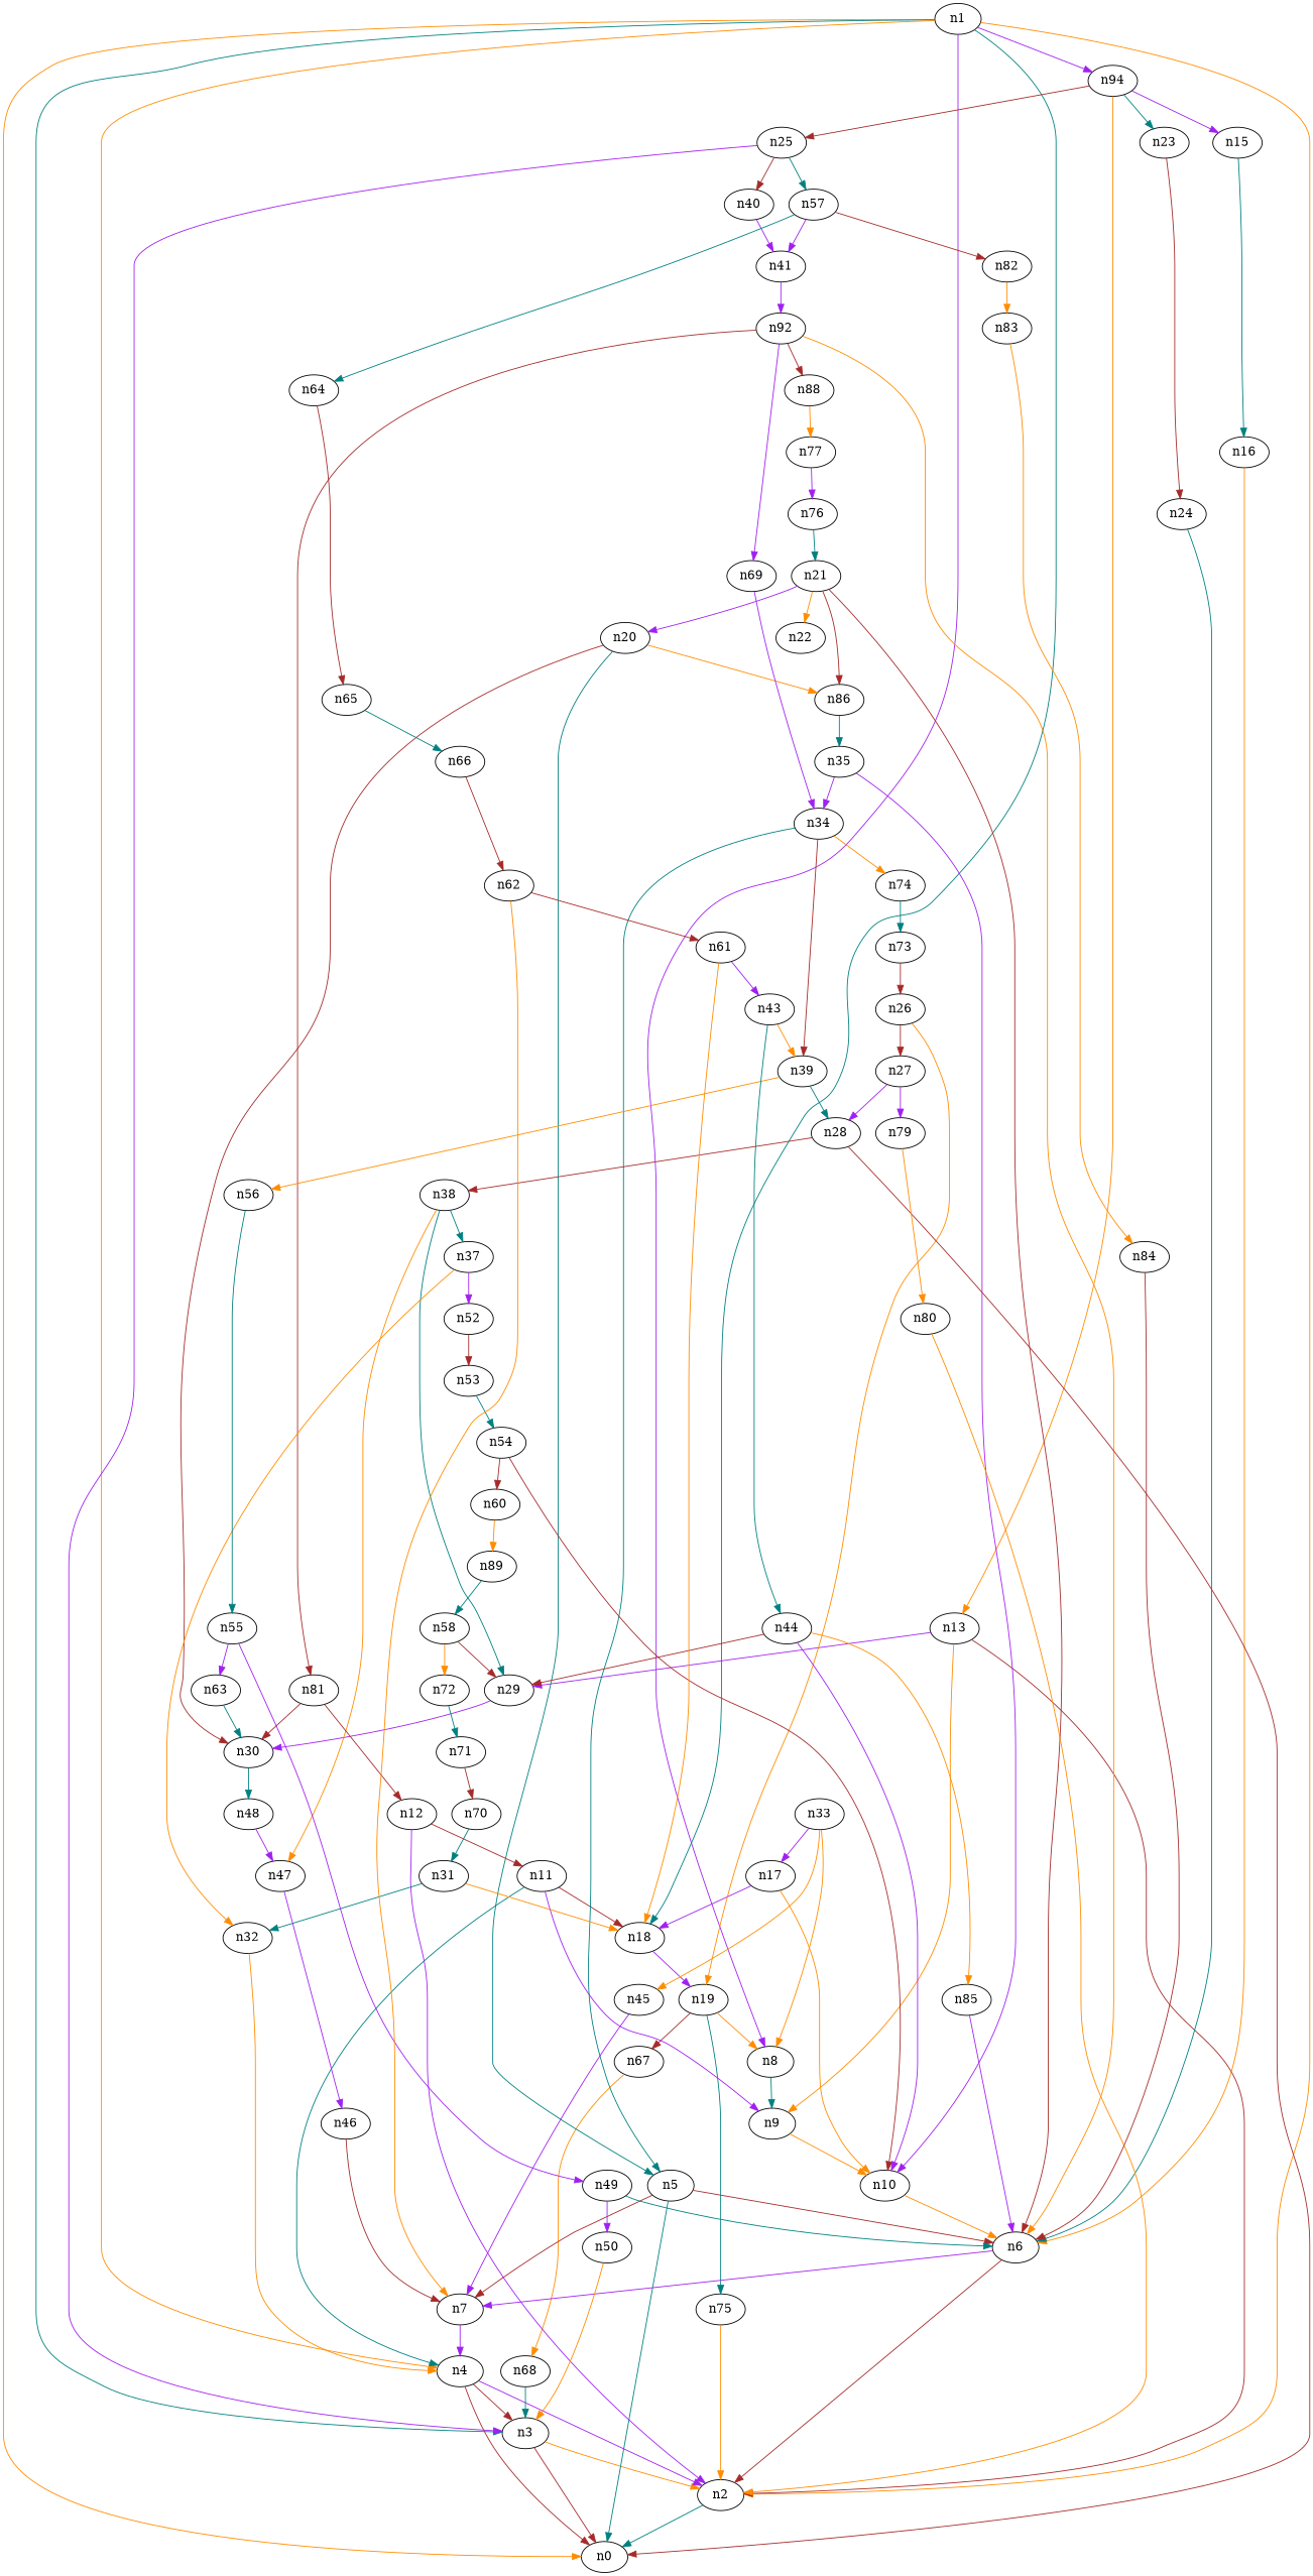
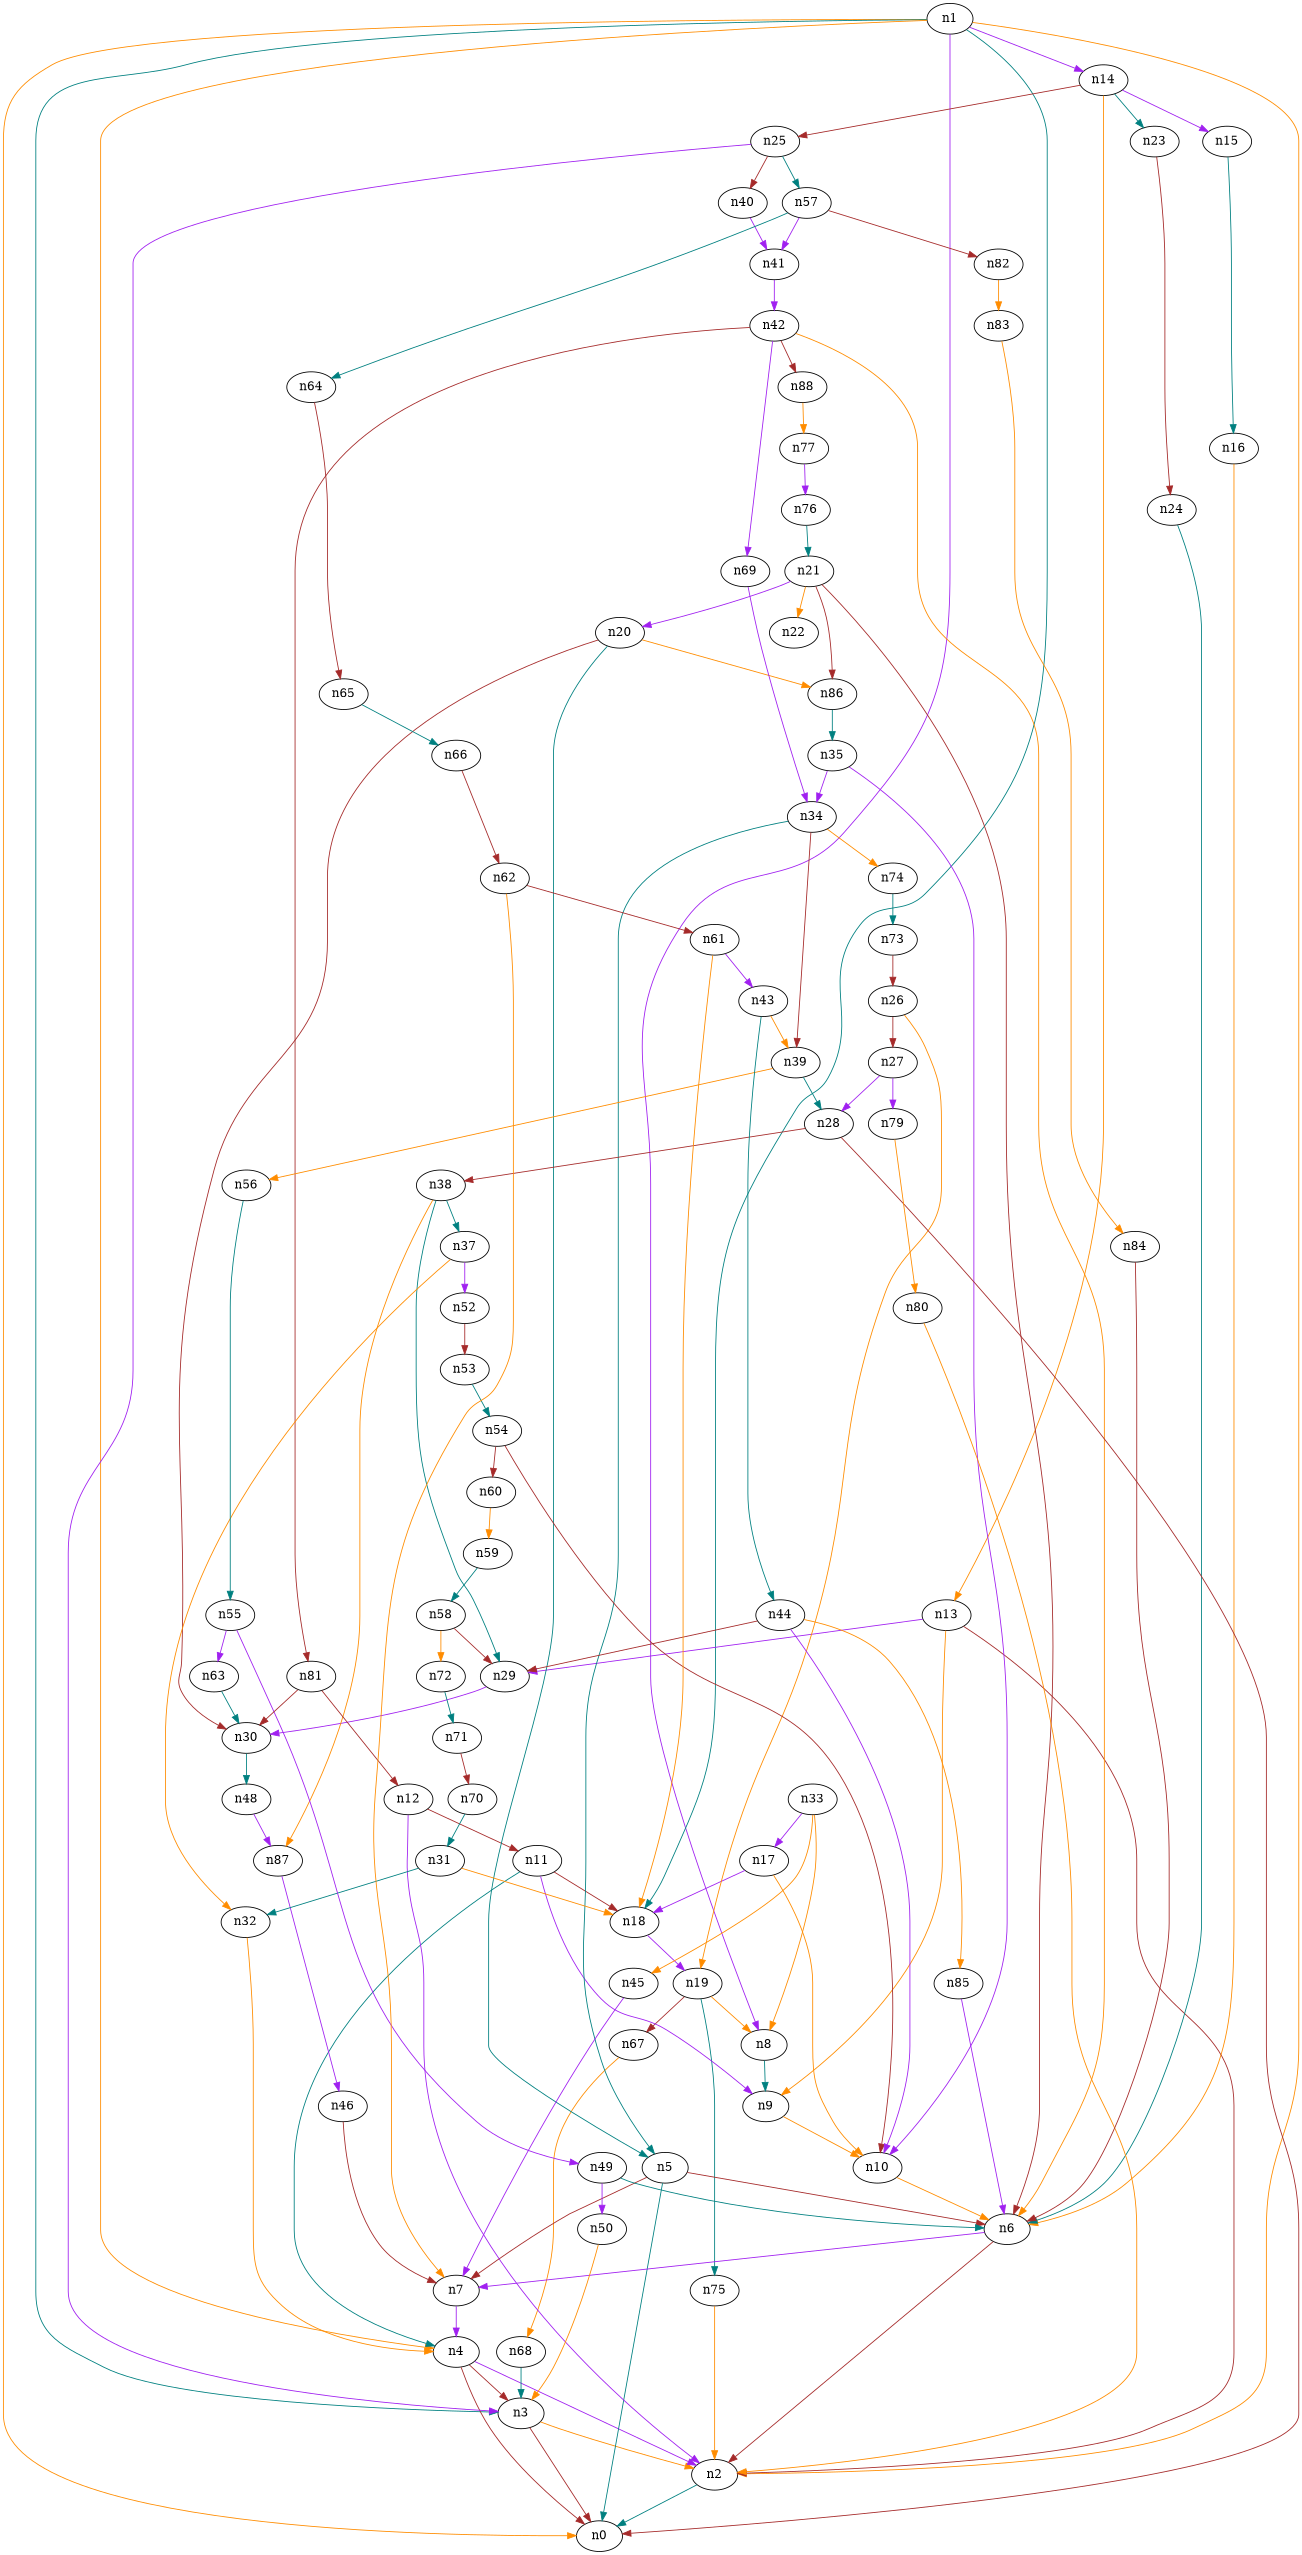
  digraph {
    edge [color=darkorange]
    n1
    n0
    n2
    n3
    n4
    n8
-   n14 [label=n94]
+   n14
    n18
    n9
    n13
    n15
    n23
    n25
    n19
    n10
    n29
    n16
    n24
    n40
    n57
    n67
    n75
    n5
    n7
    n6
    n11
    n12
    n30
    n48
    n41
    n64
    n82
    n17
    n68
    n20
    n36 [label=n86]
    n35
-   n47
+   n47 [label=n87]
    n34
    n21
    n22
-   n42 [label=n92]
+   n42
    n65
    n83
    n26
    n27
    n28
    n79
    n38
    n80
    n37
    n32
    n52
    n46
    n31
    n33
    n45
    n39
    n74
    n56
    n73
    n55
    n53
    n54
    n49
    n63
    n69
    n78 [label=n88]
    n81
    n77
    n76
    n43
    n44
    n85
    n50
    n60
-   n59 [label=n89]
+   n59
    n58
    n66
    n84
    n72
    n71
    n70
    n61
    n62
    n1 -> n0
    n1 -> n2
    n1 -> n3 [color=teal]
    n1 -> n4
    n1 -> n8 [color=purple]
    n1 -> n14 [color=purple]
    n1 -> n18 [color=teal]
    n2 -> n0 [color=teal]
    n3 -> n0 [color=brown]
    n3 -> n2
    n4 -> n0 [color=brown]
    n4 -> n2 [color=purple]
    n4 -> n3 [color=brown]
    n8 -> n9 [color=teal]
    n14 -> n13
    n14 -> n15 [color=purple]
    n14 -> n23 [color=teal]
    n14 -> n25 [color=brown]
    n18 -> n19 [color=purple]
    n9 -> n10
    n13 -> n2 [color=brown]
    n13 -> n9
    n13 -> n29 [color=purple]
    n15 -> n16 [color=teal]
    n23 -> n24 [color=brown]
    n25 -> n3 [color=purple]
    n25 -> n40 [color=brown]
    n25 -> n57 [color=teal]
    n19 -> n8
    n19 -> n67 [color=brown]
    n19 -> n75 [color=teal]
    n10 -> n6
    n29 -> n30 [color=purple]
    n16 -> n6
    n24 -> n6 [color=teal]
    n40 -> n41 [color=purple]
    n57 -> n41 [color=purple]
    n57 -> n64 [color=teal]
    n57 -> n82 [color=brown]
    n67 -> n68
    n75 -> n2
    n5 -> n0 [color=teal]
    n5 -> n7 [color=brown]
    n5 -> n6 [color=brown]
    n7 -> n4 [color=purple]
    n6 -> n2 [color=brown]
    n6 -> n7 [color=purple]
    n11 -> n4 [color=teal]
    n11 -> n18 [color=brown]
    n11 -> n9 [color=purple]
    n12 -> n2 [color=purple]
    n12 -> n11 [color=brown]
    n30 -> n48 [color=teal]
    n48 -> n47 [color=purple]
    n41 -> n42 [color=purple]
    n64 -> n65 [color=brown]
    n82 -> n83
    n17 -> n18 [color=purple]
    n17 -> n10
    n68 -> n3 [color=teal]
    n20 -> n5 [color=teal]
    n20 -> n30 [color=brown]
    n20 -> n36
    n36 -> n35 [color=teal]
    n35 -> n10 [color=purple]
    n35 -> n34 [color=purple]
    n47 -> n46 [color=purple]
    n34 -> n5 [color=teal]
    n34 -> n39 [color=brown]
    n34 -> n74
    n21 -> n6 [color=brown]
    n21 -> n20 [color=purple]
    n21 -> n36 [color=brown]
    n21 -> n22
    n42 -> n6
    n42 -> n69 [color=purple]
    n42 -> n78 [color=brown]
    n42 -> n81 [color=brown]
    n65 -> n66 [color=teal]
    n83 -> n84
    n26 -> n19
    n26 -> n27 [color=brown]
    n27 -> n28 [color=purple]
    n27 -> n79 [color=purple]
    n28 -> n0 [color=brown]
    n28 -> n38 [color=brown]
    n79 -> n80
    n38 -> n29 [color=teal]
    n38 -> n47
    n38 -> n37 [color=teal]
    n80 -> n2
    n37 -> n32
    n37 -> n52 [color=purple]
    n32 -> n4
    n52 -> n53 [color=brown]
    n46 -> n7 [color=brown]
    n31 -> n18
    n31 -> n32 [color=teal]
    n33 -> n8
    n33 -> n17 [color=purple]
    n33 -> n45
    n45 -> n7 [color=purple]
    n39 -> n28 [color=teal]
    n39 -> n56
    n74 -> n73 [color=teal]
    n56 -> n55 [color=teal]
    n73 -> n26 [color=brown]
    n55 -> n49 [color=purple]
    n55 -> n63 [color=purple]
    n53 -> n54 [color=teal]
    n54 -> n10 [color=brown]
    n54 -> n60 [color=brown]
    n49 -> n6 [color=teal]
    n49 -> n50 [color=purple]
    n63 -> n30 [color=teal]
    n69 -> n34 [color=purple]
    n78 -> n77
    n81 -> n12 [color=brown]
    n81 -> n30 [color=brown]
    n77 -> n76 [color=purple]
    n76 -> n21 [color=teal]
    n43 -> n39
    n43 -> n44 [color=teal]
    n44 -> n10 [color=purple]
    n44 -> n29 [color=brown]
    n44 -> n85
    n85 -> n6 [color=purple]
    n50 -> n3
    n60 -> n59
    n59 -> n58 [color=teal]
    n58 -> n29 [color=brown]
    n58 -> n72
    n66 -> n62 [color=brown]
    n84 -> n6 [color=brown]
    n72 -> n71 [color=teal]
    n71 -> n70 [color=brown]
    n70 -> n31 [color=teal]
    n61 -> n18
    n61 -> n43 [color=purple]
    n62 -> n7
    n62 -> n61 [color=brown]
  }
